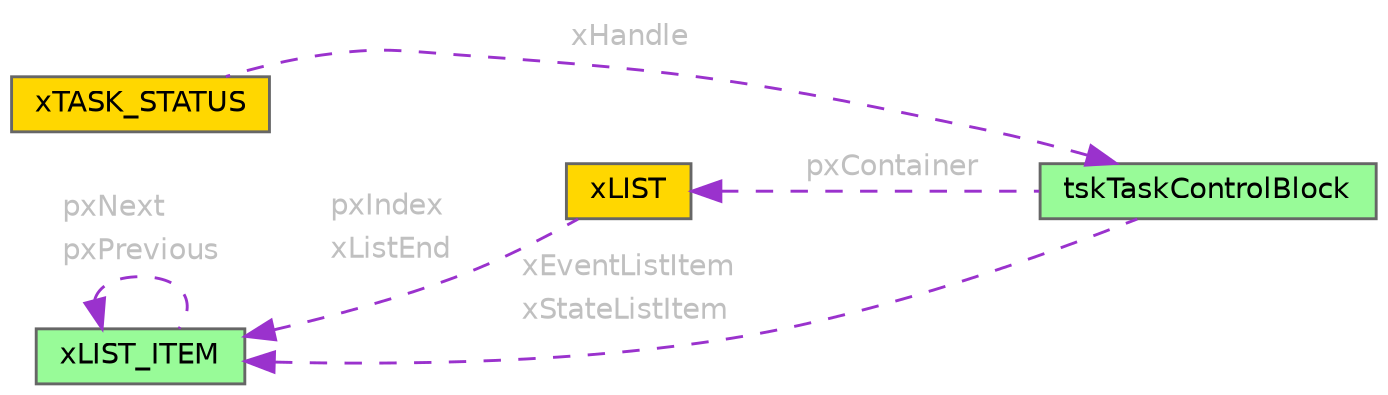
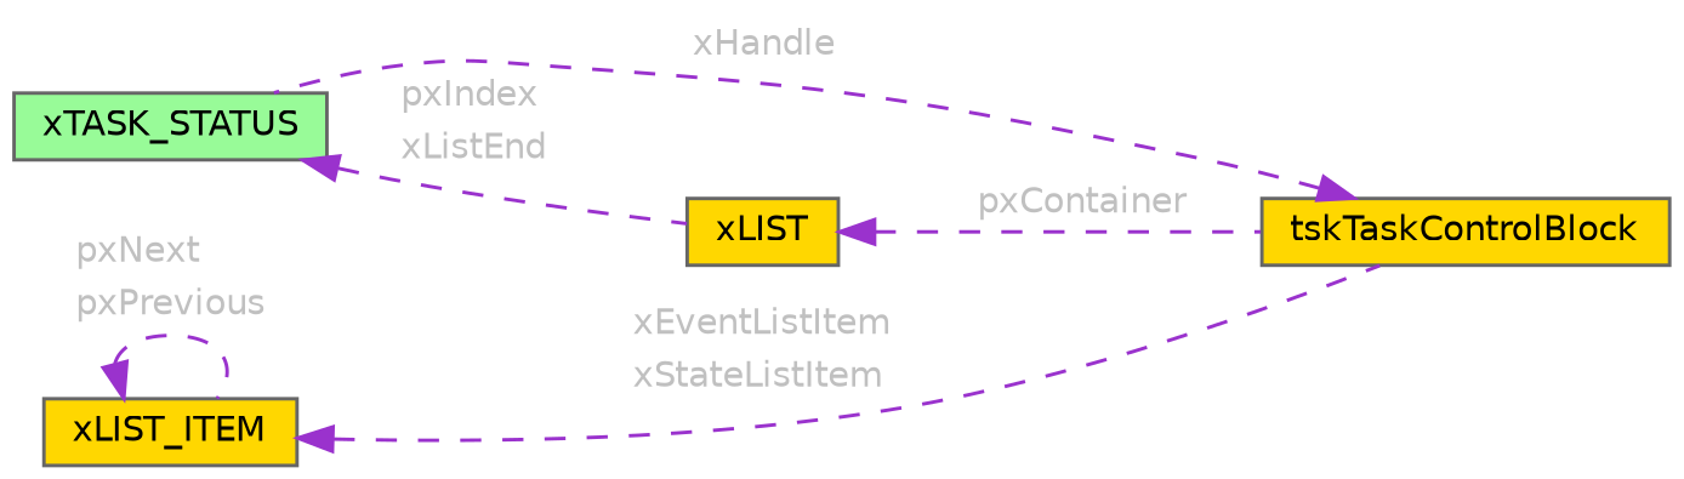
  digraph {
    rankdir=LR
    node [color=gray40 fillcolor=palegreen fontname=Helvetica fontsize=10 shape=box style=filled]
    edge [color=darkorchid3 dir=back fontcolor=grey fontname=Helvetica fontsize=10 labelfontname=Helvetica labelfontsize=10 style=dashed]
-   n1 [fillcolor=gold fontcolor=black height=0.2 label=xTASK_STATUS width=0.4]
-   n2 [height=0.2 label=tskTaskControlBlock width=0.4]
-   n3 [height=0.2 label=xLIST_ITEM width=0.4]
+   n1 [fontcolor=black height=0.2 label=xTASK_STATUS width=0.4]
+   n2 [fillcolor=gold height=0.2 label=tskTaskControlBlock width=0.4]
+   n3 [fillcolor=gold height=0.2 label=xLIST_ITEM width=0.4]
    n4 [fillcolor=gold height=0.2 label=xLIST width=0.4]
    n2 -> n1 [label=<<TABLE CELLBORDER="0" BORDER="0"><TR><TD VALIGN="top" ALIGN="LEFT" CELLPADDING="1" CELLSPACING="0">xHandle</TD></TR> </TABLE>>]
    n3 -> n2 [label=<<TABLE CELLBORDER="0" BORDER="0"><TR><TD VALIGN="top" ALIGN="LEFT" CELLPADDING="1" CELLSPACING="0">xEventListItem</TD></TR> <TR><TD VALIGN="top" ALIGN="LEFT" CELLPADDING="1" CELLSPACING="0">xStateListItem</TD></TR> </TABLE>>]
    n3 -> n3 [label=<<TABLE CELLBORDER="0" BORDER="0"><TR><TD VALIGN="top" ALIGN="LEFT" CELLPADDING="1" CELLSPACING="0">pxNext</TD></TR> <TR><TD VALIGN="top" ALIGN="LEFT" CELLPADDING="1" CELLSPACING="0">pxPrevious</TD></TR> </TABLE>>]
-   n3 -> n4 [label=<<TABLE CELLBORDER="0" BORDER="0"><TR><TD VALIGN="top" ALIGN="LEFT" CELLPADDING="1" CELLSPACING="0">pxIndex</TD></TR> <TR><TD VALIGN="top" ALIGN="LEFT" CELLPADDING="1" CELLSPACING="0">xListEnd</TD></TR> </TABLE>>]
+   n1 -> n4 [label=<<TABLE CELLBORDER="0" BORDER="0"><TR><TD VALIGN="top" ALIGN="LEFT" CELLPADDING="1" CELLSPACING="0">pxIndex</TD></TR> <TR><TD VALIGN="top" ALIGN="LEFT" CELLPADDING="1" CELLSPACING="0">xListEnd</TD></TR> </TABLE>>]
    n4 -> n2 [label=<<TABLE CELLBORDER="0" BORDER="0"><TR><TD VALIGN="top" ALIGN="LEFT" CELLPADDING="1" CELLSPACING="0">pxContainer</TD></TR> </TABLE>>]
  }
